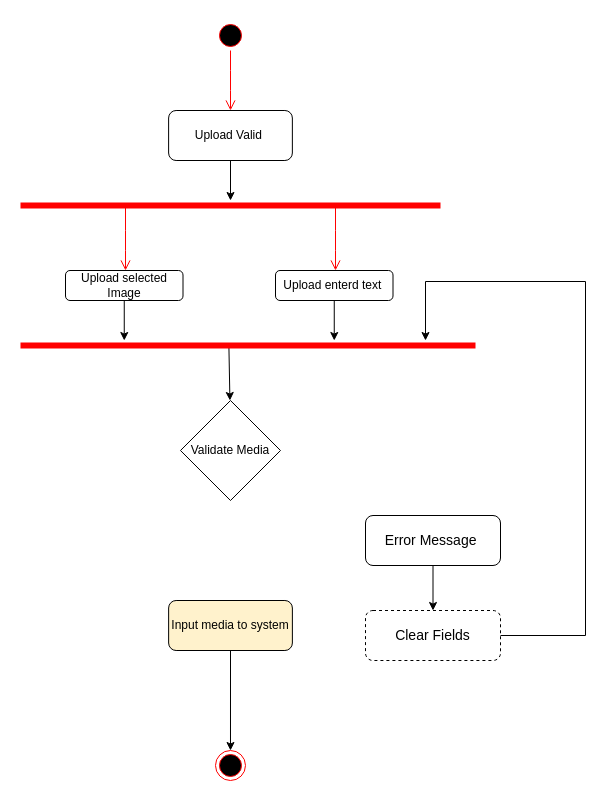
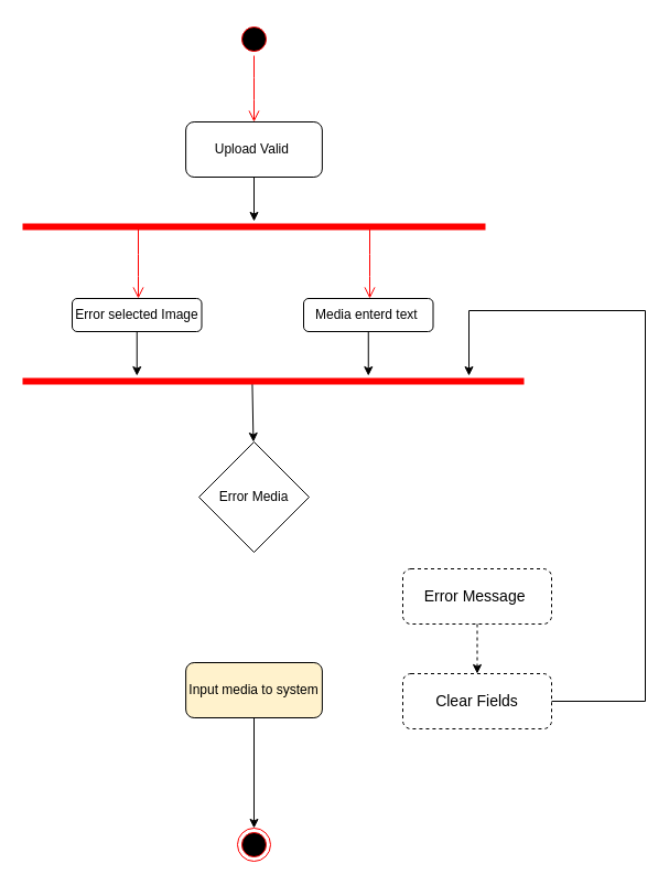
  <mxCell id="0" />
  <mxCell id="1" parent="0" />
  <mxCell id="2" value="" style="ellipse;html=1;shape=startState;fillColor=#000000;strokeColor=#ff0000;" parent="1" vertex="1"><mxGeometry x="215" y="20" width="30" height="30" as="geometry" /></mxCell>
  <mxCell id="3" value="" style="edgeStyle=orthogonalEdgeStyle;html=1;verticalAlign=bottom;endArrow=open;endSize=8;strokeColor=#ff0000;" parent="1" source="2" edge="1"><mxGeometry relative="1" as="geometry"><mxPoint x="230" y="110" as="targetPoint" /></mxGeometry></mxCell>
  <mxCell id="4" value="&lt;div&gt;Upload Valid&amp;nbsp;&lt;/div&gt;" style="rounded=1;whiteSpace=wrap;html=1;" parent="1" vertex="1"><mxGeometry x="168.12" y="110" width="123.75" height="50" as="geometry" /></mxCell>
  <mxCell id="5" value="" style="shape=line;html=1;strokeWidth=6;strokeColor=#ff0000;" parent="1" vertex="1"><mxGeometry x="20" y="200" width="420" height="10" as="geometry" /></mxCell>
  <mxCell id="6" value="" style="edgeStyle=orthogonalEdgeStyle;html=1;verticalAlign=bottom;endArrow=open;endSize=8;strokeColor=#ff0000;exitX=0.25;exitY=0.5;exitDx=0;exitDy=0;exitPerimeter=0;" parent="1" source="5" edge="1"><mxGeometry relative="1" as="geometry"><mxPoint x="125" y="270" as="targetPoint" /></mxGeometry></mxCell>
  <mxCell id="7" value="" style="edgeStyle=orthogonalEdgeStyle;html=1;verticalAlign=bottom;endArrow=open;endSize=8;strokeColor=#ff0000;exitX=0.75;exitY=0.5;exitDx=0;exitDy=0;exitPerimeter=0;" parent="1" source="5" edge="1"><mxGeometry relative="1" as="geometry"><mxPoint x="335" y="270" as="targetPoint" /><mxPoint x="135" y="215" as="sourcePoint" /></mxGeometry></mxCell>
  <mxCell id="8" value="" style="endArrow=classic;html=1;rounded=0;fontSize=10;exitX=0.5;exitY=1;exitDx=0;exitDy=0;" parent="1" source="4" target="5" edge="1"><mxGeometry width="50" height="50" relative="1" as="geometry"><mxPoint x="-140" y="190" as="sourcePoint" /><mxPoint x="245" y="190" as="targetPoint" /></mxGeometry></mxCell>
- <mxCell id="9" value="Upload selected Image" style="rounded=1;whiteSpace=wrap;html=1;" parent="1" vertex="1"><mxGeometry x="65" y="270" width="117.5" height="30" as="geometry" /></mxCell>
- <mxCell id="10" value="Upload enterd text&amp;nbsp;" style="rounded=1;whiteSpace=wrap;html=1;" parent="1" vertex="1"><mxGeometry x="275" y="270" width="117.5" height="30" as="geometry" /></mxCell>
+ <mxCell id="9" value="Error selected Image" style="rounded=1;whiteSpace=wrap;html=1;" parent="1" vertex="1"><mxGeometry x="65" y="270" width="117.5" height="30" as="geometry" /></mxCell>
+ <mxCell id="10" value="Media enterd text&amp;nbsp;" style="rounded=1;whiteSpace=wrap;html=1;" parent="1" vertex="1"><mxGeometry x="275" y="270" width="117.5" height="30" as="geometry" /></mxCell>
  <mxCell id="11" value="" style="endArrow=classic;html=1;rounded=0;fontSize=10;exitX=0.5;exitY=1;exitDx=0;exitDy=0;entryX=0.5;entryY=0;entryDx=0;entryDy=0;" parent="1" source="10" edge="1"><mxGeometry width="50" height="50" relative="1" as="geometry"><mxPoint x="-140" y="190" as="sourcePoint" /><mxPoint x="333.75" y="340" as="targetPoint" /></mxGeometry></mxCell>
  <mxCell id="12" value="" style="endArrow=classic;html=1;rounded=0;fontSize=10;exitX=0.5;exitY=1;exitDx=0;exitDy=0;" parent="1" source="9" edge="1"><mxGeometry width="50" height="50" relative="1" as="geometry"><mxPoint x="-130" y="200" as="sourcePoint" /><mxPoint x="123.75" y="340" as="targetPoint" /></mxGeometry></mxCell>
  <mxCell id="13" value="" style="endArrow=classic;html=1;rounded=0;fontSize=10;entryX=0.5;entryY=0;entryDx=0;entryDy=0;exitX=0.458;exitY=0.473;exitDx=0;exitDy=0;exitPerimeter=0;" parent="1" source="14" edge="1"><mxGeometry width="50" height="50" relative="1" as="geometry"><mxPoint x="229" y="330" as="sourcePoint" /><mxPoint x="229.43" y="400" as="targetPoint" /></mxGeometry></mxCell>
  <mxCell id="14" value="" style="shape=line;html=1;strokeWidth=6;strokeColor=#ff0000;" parent="1" vertex="1"><mxGeometry x="20" y="340" width="455" height="10" as="geometry" /></mxCell>
  <mxCell id="15" value="Input media to system" style="rounded=1;whiteSpace=wrap;html=1;fillColor=#fff2cc;" parent="1" vertex="1"><mxGeometry x="168.13" y="600" width="123.75" height="50" as="geometry" /></mxCell>
  <mxCell id="16" value="" style="ellipse;html=1;shape=endState;fillColor=#000000;strokeColor=#ff0000;" parent="1" vertex="1"><mxGeometry x="214.99" y="750" width="30" height="30" as="geometry" /></mxCell>
  <mxCell id="17" value="" style="endArrow=classic;html=1;rounded=0;fontSize=10;exitX=0.5;exitY=1;exitDx=0;exitDy=0;entryX=0.5;entryY=0;entryDx=0;entryDy=0;" parent="1" source="15" target="16" edge="1"><mxGeometry width="50" height="50" relative="1" as="geometry"><mxPoint x="239.41" y="440" as="sourcePoint" /><mxPoint x="239.42" y="490" as="targetPoint" /></mxGeometry></mxCell>
- <mxCell id="18" value="Validate Media" style="rhombus;whiteSpace=wrap;html=1;" parent="1" vertex="1"><mxGeometry x="179.99" y="400" width="100" height="100" as="geometry" /></mxCell>
- <mxCell id="19" value="&lt;font style=&quot;font-size: 14px&quot;&gt;Error Message&amp;nbsp;&lt;/font&gt;" style="rounded=1;whiteSpace=wrap;html=1;" parent="1" vertex="1"><mxGeometry x="365" y="515" width="135" height="50" as="geometry" /></mxCell>
- <mxCell id="20" value="" style="edgeStyle=orthogonalEdgeStyle;rounded=0;orthogonalLoop=1;jettySize=auto;html=1;exitX=0.5;exitY=1;exitDx=0;exitDy=0;entryX=0.5;entryY=0;entryDx=0;entryDy=0;" parent="1" source="19" target="21" edge="1"><mxGeometry relative="1" as="geometry"><mxPoint x="240" y="360" as="sourcePoint" /><mxPoint x="240" y="410.01" as="targetPoint" /></mxGeometry></mxCell>
+ <mxCell id="18" value="Error Media" style="rhombus;whiteSpace=wrap;html=1;" parent="1" vertex="1"><mxGeometry x="179.99" y="400" width="100" height="100" as="geometry" /></mxCell>
+ <mxCell id="19" value="&lt;font style=&quot;font-size: 14px&quot;&gt;Error Message&amp;nbsp;&lt;/font&gt;" style="rounded=1;whiteSpace=wrap;html=1;dashed=1;" parent="1" vertex="1"><mxGeometry x="365" y="515" width="135" height="50" as="geometry" /></mxCell>
+ <mxCell id="20" value="" style="edgeStyle=orthogonalEdgeStyle;rounded=0;orthogonalLoop=1;jettySize=auto;html=1;exitX=0.5;exitY=1;exitDx=0;exitDy=0;entryX=0.5;entryY=0;entryDx=0;entryDy=0;dashed=1;" parent="1" source="19" target="21" edge="1"><mxGeometry relative="1" as="geometry"><mxPoint x="240" y="360" as="sourcePoint" /><mxPoint x="240" y="410.01" as="targetPoint" /></mxGeometry></mxCell>
  <mxCell id="21" value="&lt;font style=&quot;font-size: 14px&quot;&gt;Clear Fields&lt;/font&gt;" style="rounded=1;whiteSpace=wrap;html=1;dashed=1;" parent="1" vertex="1"><mxGeometry x="365" y="610" width="135" height="50" as="geometry" /></mxCell>
  <mxCell id="22" value="" style="edgeStyle=orthogonalEdgeStyle;rounded=0;orthogonalLoop=1;jettySize=auto;html=1;exitX=1;exitY=0.5;exitDx=0;exitDy=0;" parent="1" source="21" target="14" edge="1"><mxGeometry relative="1" as="geometry"><mxPoint x="442.5" y="575" as="sourcePoint" /><mxPoint x="425" y="290" as="targetPoint" /><Array as="points"><mxPoint x="585" y="635" /><mxPoint x="585" y="281" /><mxPoint x="425" y="281" /></Array></mxGeometry></mxCell>
